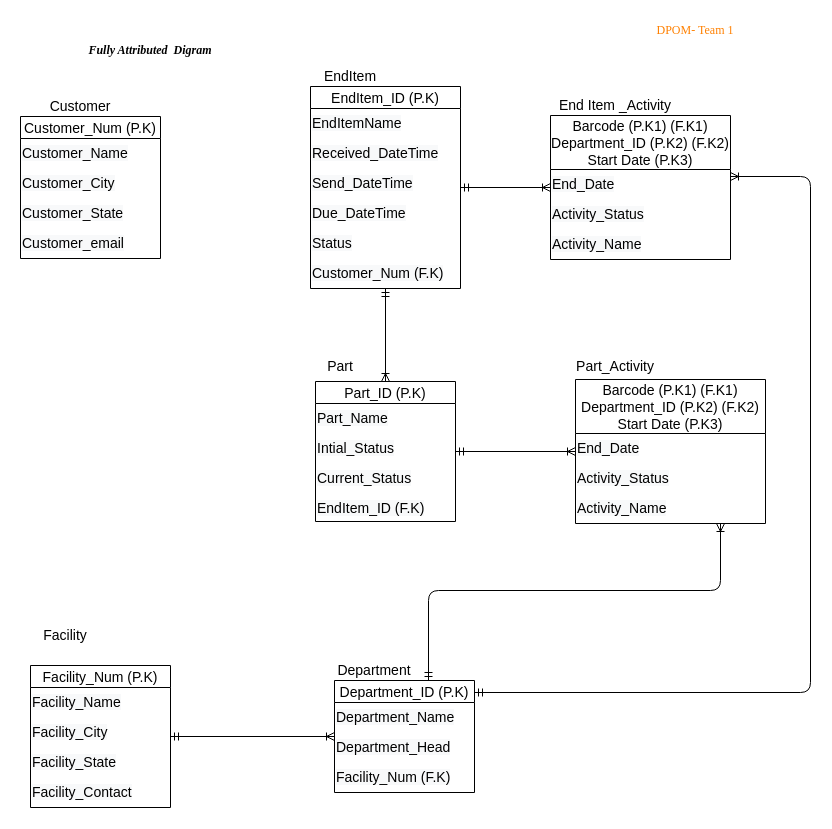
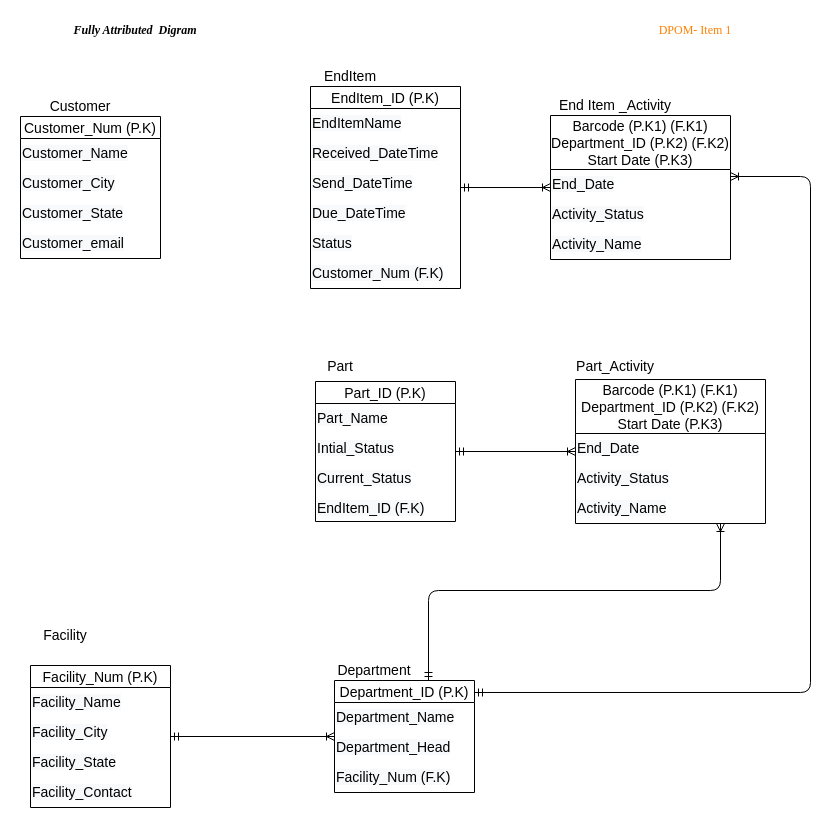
  <mxCell id="0" />
  <mxCell id="1" parent="0" />
  <mxCell id="2" value="&lt;span style=&quot;font-family: &amp;quot;helvetica&amp;quot; ; font-size: 14px&quot;&gt;Customer&lt;/span&gt;" style="text;html=1;strokeColor=none;fillColor=none;align=center;verticalAlign=middle;whiteSpace=wrap;rounded=0;fontFamily=Georgia;fontColor=#000000;" parent="1" vertex="1"><mxGeometry x="40" y="96" width="80" height="20" as="geometry" /></mxCell>
  <mxCell id="3" value="&lt;span style=&quot;font-family: &amp;#34;helvetica&amp;#34; ; font-size: 14px&quot;&gt;Facility&lt;/span&gt;" style="text;html=1;strokeColor=none;fillColor=none;align=center;verticalAlign=middle;whiteSpace=wrap;rounded=0;fontFamily=Georgia;fontColor=#000000;" parent="1" vertex="1"><mxGeometry x="25" y="625" width="80" height="20" as="geometry" /></mxCell>
  <mxCell id="4" value="&lt;span style=&quot;font-family: &amp;#34;helvetica&amp;#34; ; font-size: 14px&quot;&gt;End Item _Activity&lt;/span&gt;" style="text;html=1;strokeColor=none;fillColor=none;align=center;verticalAlign=middle;whiteSpace=wrap;rounded=0;fontFamily=Georgia;fontColor=#000000;" parent="1" vertex="1"><mxGeometry x="550" y="95" width="130" height="20" as="geometry" /></mxCell>
  <mxCell id="5" value="&lt;span style=&quot;font-family: &amp;#34;helvetica&amp;#34; ; font-size: 14px&quot;&gt;EndItem&lt;/span&gt;" style="text;html=1;strokeColor=none;fillColor=none;align=center;verticalAlign=middle;whiteSpace=wrap;rounded=0;fontFamily=Georgia;fontColor=#000000;" parent="1" vertex="1"><mxGeometry x="310" y="66" width="80" height="20" as="geometry" /></mxCell>
  <mxCell id="6" value="&lt;span style=&quot;font-family: &amp;#34;helvetica&amp;#34; ; font-size: 14px&quot;&gt;Department&lt;/span&gt;" style="text;html=1;strokeColor=none;fillColor=none;align=center;verticalAlign=middle;whiteSpace=wrap;rounded=0;fontFamily=Georgia;fontColor=#000000;" parent="1" vertex="1"><mxGeometry x="334" y="660" width="80" height="20" as="geometry" /></mxCell>
  <mxCell id="7" value="" style="fontSize=12;html=1;endArrow=ERoneToMany;startArrow=ERmandOne;" parent="1" source="17" target="45" edge="1"><mxGeometry width="100" height="100" relative="1" as="geometry"><mxPoint x="505" y="312" as="sourcePoint" /><mxPoint x="660" y="312" as="targetPoint" /></mxGeometry></mxCell>
  <mxCell id="8" style="edgeStyle=none;rounded=0;orthogonalLoop=1;jettySize=auto;html=1;exitX=0.75;exitY=0;exitDx=0;exitDy=0;fontFamily=Georgia;fontColor=#000000;" parent="1" source="45" target="45" edge="1"><mxGeometry relative="1" as="geometry" /></mxCell>
- <mxCell id="9" value="" style="fontSize=12;html=1;endArrow=ERoneToMany;startArrow=ERmandOne;" parent="1" source="17" target="49" edge="1"><mxGeometry width="100" height="100" relative="1" as="geometry"><mxPoint x="390" y="342" as="sourcePoint" /><mxPoint x="390" y="480" as="targetPoint" /></mxGeometry></mxCell>
  <mxCell id="10" value="&lt;span style=&quot;font-family: &amp;#34;helvetica&amp;#34; ; font-size: 14px&quot;&gt;Part_Activity&lt;/span&gt;" style="text;html=1;strokeColor=none;fillColor=none;align=center;verticalAlign=middle;whiteSpace=wrap;rounded=0;fontFamily=Georgia;fontColor=#000000;" parent="1" vertex="1"><mxGeometry x="575" y="356" width="80" height="20" as="geometry" /></mxCell>
  <mxCell id="11" value="" style="fontSize=12;html=1;endArrow=ERoneToMany;startArrow=ERmandOne;" parent="1" source="49" target="29" edge="1"><mxGeometry width="100" height="100" relative="1" as="geometry"><mxPoint x="460" y="505" as="sourcePoint" /><mxPoint x="620" y="509" as="targetPoint" /></mxGeometry></mxCell>
  <mxCell id="12" value="" style="fontSize=12;html=1;endArrow=ERoneToMany;startArrow=ERmandOne;" parent="1" source="40" target="36" edge="1"><mxGeometry width="100" height="100" relative="1" as="geometry"><mxPoint x="180" y="690" as="sourcePoint" /><mxPoint x="334" y="690" as="targetPoint" /></mxGeometry></mxCell>
  <mxCell id="13" value="" style="edgeStyle=orthogonalEdgeStyle;fontSize=12;html=1;endArrow=ERoneToMany;startArrow=ERmandOne;" parent="1" source="36" target="45" edge="1"><mxGeometry width="100" height="100" relative="1" as="geometry"><mxPoint x="530" y="770" as="sourcePoint" /><mxPoint x="870" y="310" as="targetPoint" /><Array as="points"><mxPoint x="810" y="692" /><mxPoint x="810" y="176" /></Array></mxGeometry></mxCell>
  <mxCell id="14" value="" style="fontSize=12;html=1;endArrow=ERoneToMany;startArrow=ERmandOne;edgeStyle=orthogonalEdgeStyle;" parent="1" source="36" target="29" edge="1"><mxGeometry width="100" height="100" relative="1" as="geometry"><mxPoint x="514" y="610" as="sourcePoint" /><mxPoint x="720" y="560" as="targetPoint" /><Array as="points"><mxPoint x="428" y="590" /><mxPoint x="720" y="590" /></Array></mxGeometry></mxCell>
  <mxCell id="15" style="edgeStyle=none;rounded=0;orthogonalLoop=1;jettySize=auto;html=1;exitX=1;exitY=0.5;exitDx=0;exitDy=0;fontFamily=Georgia;fontColor=#000000;" parent="1" source="45" target="45" edge="1"><mxGeometry relative="1" as="geometry" /></mxCell>
  <mxCell id="16" style="edgeStyle=none;rounded=0;orthogonalLoop=1;jettySize=auto;html=1;exitX=0;exitY=0.5;exitDx=0;exitDy=0;fontFamily=Georgia;fontColor=#000000;" parent="1" source="29" target="29" edge="1"><mxGeometry relative="1" as="geometry" /></mxCell>
  <mxCell id="17" value="EndItem_ID (P.K)" style="swimlane;fontStyle=0;childLayout=stackLayout;horizontal=1;startSize=22;horizontalStack=0;resizeParent=1;resizeParentMax=0;resizeLast=0;collapsible=1;marginBottom=0;align=center;fontSize=14;" parent="1" vertex="1"><mxGeometry x="310" y="86" width="150" height="202" as="geometry" /></mxCell>
  <mxCell id="18" value="&lt;span style=&quot;font-family: &amp;#34;helvetica&amp;#34; ; font-size: 14px ; font-style: normal ; font-weight: 400 ; letter-spacing: normal ; text-align: center ; text-indent: 0px ; text-transform: none ; word-spacing: 0px ; background-color: rgb(248 , 249 , 250) ; float: none ; display: inline&quot;&gt;EndItemName&lt;/span&gt;" style="text;whiteSpace=wrap;html=1;fontFamily=Georgia;fontColor=#000000;" parent="17" vertex="1"><mxGeometry y="22" width="150" height="30" as="geometry" /></mxCell>
  <mxCell id="19" value="&lt;span style=&quot;font-family: &amp;#34;helvetica&amp;#34; ; font-size: 14px ; font-style: normal ; font-weight: 400 ; letter-spacing: normal ; text-align: center ; text-indent: 0px ; text-transform: none ; word-spacing: 0px ; background-color: rgb(248 , 249 , 250) ; float: none ; display: inline&quot;&gt;Received_DateTime&lt;/span&gt;" style="text;whiteSpace=wrap;html=1;" parent="17" vertex="1"><mxGeometry y="52" width="150" height="30" as="geometry" /></mxCell>
  <mxCell id="20" value="&lt;span style=&quot;font-family: &amp;#34;helvetica&amp;#34; ; font-size: 14px ; font-style: normal ; font-weight: 400 ; letter-spacing: normal ; text-align: center ; text-indent: 0px ; text-transform: none ; word-spacing: 0px ; background-color: rgb(248 , 249 , 250) ; float: none ; display: inline&quot;&gt;Send_DateTime&lt;/span&gt;" style="text;whiteSpace=wrap;html=1;" parent="17" vertex="1"><mxGeometry y="82" width="150" height="30" as="geometry" /></mxCell>
  <mxCell id="21" value="&lt;span style=&quot;font-family: &amp;#34;helvetica&amp;#34; ; font-size: 14px ; font-style: normal ; font-weight: 400 ; letter-spacing: normal ; text-align: center ; text-indent: 0px ; text-transform: none ; word-spacing: 0px ; background-color: rgb(248 , 249 , 250) ; float: none ; display: inline&quot;&gt;Due_DateTime&lt;/span&gt;" style="text;whiteSpace=wrap;html=1;" parent="17" vertex="1"><mxGeometry y="112" width="150" height="30" as="geometry" /></mxCell>
  <mxCell id="22" value="&lt;span style=&quot;font-family: &amp;#34;helvetica&amp;#34; ; font-size: 14px ; font-style: normal ; font-weight: 400 ; letter-spacing: normal ; text-align: center ; text-indent: 0px ; text-transform: none ; word-spacing: 0px ; background-color: rgb(248 , 249 , 250) ; float: none ; display: inline&quot;&gt;Status&lt;/span&gt;" style="text;whiteSpace=wrap;html=1;" parent="17" vertex="1"><mxGeometry y="142" width="150" height="30" as="geometry" /></mxCell>
  <mxCell id="23" value="&lt;span style=&quot;font-family: &amp;#34;helvetica&amp;#34; ; font-size: 14px ; font-style: normal ; font-weight: 400 ; letter-spacing: normal ; text-align: center ; text-indent: 0px ; text-transform: none ; word-spacing: 0px ; background-color: rgb(248 , 249 , 250) ; float: none ; display: inline&quot;&gt;Customer_Num (F.K)&lt;/span&gt;" style="text;whiteSpace=wrap;html=1;" parent="17" vertex="1"><mxGeometry y="172" width="150" height="30" as="geometry" /></mxCell>
  <mxCell id="24" value="Customer_Num (P.K)" style="swimlane;fontStyle=0;childLayout=stackLayout;horizontal=1;startSize=22;horizontalStack=0;resizeParent=1;resizeParentMax=0;resizeLast=0;collapsible=1;marginBottom=0;align=center;fontSize=14;" parent="1" vertex="1"><mxGeometry x="20" y="116" width="140" height="142" as="geometry" /></mxCell>
  <mxCell id="25" value="&lt;span style=&quot;font-family: &amp;#34;helvetica&amp;#34; ; font-size: 14px ; font-style: normal ; font-weight: 400 ; letter-spacing: normal ; text-align: center ; text-indent: 0px ; text-transform: none ; word-spacing: 0px ; background-color: rgb(248 , 249 , 250) ; float: none ; display: inline&quot;&gt;Customer_Name&lt;/span&gt;" style="text;whiteSpace=wrap;html=1;" parent="24" vertex="1"><mxGeometry y="22" width="140" height="30" as="geometry" /></mxCell>
  <mxCell id="26" value="&lt;span style=&quot;font-family: &amp;#34;helvetica&amp;#34; ; font-size: 14px ; font-style: normal ; font-weight: 400 ; letter-spacing: normal ; text-align: center ; text-indent: 0px ; text-transform: none ; word-spacing: 0px ; background-color: rgb(248 , 249 , 250) ; float: none ; display: inline&quot;&gt;Customer_City&lt;/span&gt;" style="text;whiteSpace=wrap;html=1;" parent="24" vertex="1"><mxGeometry y="52" width="140" height="30" as="geometry" /></mxCell>
  <mxCell id="27" value="&lt;span style=&quot;font-family: &amp;#34;helvetica&amp;#34; ; font-size: 14px ; font-style: normal ; font-weight: 400 ; letter-spacing: normal ; text-align: center ; text-indent: 0px ; text-transform: none ; word-spacing: 0px ; background-color: rgb(248 , 249 , 250) ; float: none ; display: inline&quot;&gt;Customer_State&lt;/span&gt;" style="text;whiteSpace=wrap;html=1;" parent="24" vertex="1"><mxGeometry y="82" width="140" height="30" as="geometry" /></mxCell>
  <mxCell id="28" value="&lt;span style=&quot;font-family: &amp;#34;helvetica&amp;#34; ; font-size: 14px ; font-style: normal ; font-weight: 400 ; letter-spacing: normal ; text-align: center ; text-indent: 0px ; text-transform: none ; word-spacing: 0px ; background-color: rgb(248 , 249 , 250) ; float: none ; display: inline&quot;&gt;Customer_email&lt;/span&gt;" style="text;whiteSpace=wrap;html=1;" parent="24" vertex="1"><mxGeometry y="112" width="140" height="30" as="geometry" /></mxCell>
  <mxCell id="29" value="Barcode (P.K1) (F.K1)&#10;Department_ID (P.K2) (F.K2)&#10;Start Date (P.K3)" style="swimlane;fontStyle=0;childLayout=stackLayout;horizontal=1;startSize=54;horizontalStack=0;resizeParent=1;resizeParentMax=0;resizeLast=0;collapsible=1;marginBottom=0;align=center;fontSize=14;" parent="1" vertex="1"><mxGeometry x="575" y="379" width="190" height="144" as="geometry" /></mxCell>
  <mxCell id="30" value="&lt;span style=&quot;font-family: &amp;#34;helvetica&amp;#34; ; font-size: 14px ; font-style: normal ; font-weight: 400 ; letter-spacing: normal ; text-align: center ; text-indent: 0px ; text-transform: none ; word-spacing: 0px ; background-color: rgb(248 , 249 , 250) ; float: none ; display: inline&quot;&gt;End_Date&lt;/span&gt;" style="text;whiteSpace=wrap;html=1;" parent="29" vertex="1"><mxGeometry y="54" width="190" height="30" as="geometry" /></mxCell>
  <mxCell id="31" value="&lt;span style=&quot;font-family: &amp;#34;helvetica&amp;#34; ; font-size: 14px ; font-style: normal ; font-weight: 400 ; letter-spacing: normal ; text-align: center ; text-indent: 0px ; text-transform: none ; word-spacing: 0px ; background-color: rgb(248 , 249 , 250) ; float: none ; display: inline&quot;&gt;Activity_Status&lt;/span&gt;" style="text;whiteSpace=wrap;html=1;" parent="29" vertex="1"><mxGeometry y="84" width="190" height="30" as="geometry" /></mxCell>
  <mxCell id="32" value="&lt;span style=&quot;font-family: &amp;#34;helvetica&amp;#34; ; font-size: 14px ; font-style: normal ; font-weight: 400 ; letter-spacing: normal ; text-align: center ; text-indent: 0px ; text-transform: none ; word-spacing: 0px ; background-color: rgb(248 , 249 , 250) ; float: none ; display: inline&quot;&gt;Activity_Name&lt;/span&gt;" style="text;whiteSpace=wrap;html=1;" parent="29" vertex="1"><mxGeometry y="114" width="190" height="30" as="geometry" /></mxCell>
  <mxCell id="33" value="&lt;span style=&quot;font-family: &amp;#34;helvetica&amp;#34; ; font-size: 14px&quot;&gt;Part&lt;/span&gt;" style="text;html=1;strokeColor=none;fillColor=none;align=center;verticalAlign=middle;whiteSpace=wrap;rounded=0;fontFamily=Georgia;fontColor=#000000;" parent="1" vertex="1"><mxGeometry x="300" y="356" width="80" height="20" as="geometry" /></mxCell>
- <mxCell id="34" value="Fully Attributed&amp;nbsp; Digram" style="text;html=1;strokeColor=none;fillColor=none;align=center;verticalAlign=middle;whiteSpace=wrap;rounded=0;fontFamily=Georgia;fontStyle=3" parent="1" vertex="1"><mxGeometry x="35" y="40" width="230" height="20" as="geometry" /></mxCell>
- <mxCell id="35" value="DPOM- Team 1" style="text;html=1;strokeColor=none;fillColor=none;align=center;verticalAlign=middle;whiteSpace=wrap;rounded=0;fontColor=#FF8000;fontFamily=Georgia;" parent="1" vertex="1"><mxGeometry x="580" y="20" width="230" height="20" as="geometry" /></mxCell>
+ <mxCell id="34" value="Fully Attributed&amp;nbsp; Digram" style="text;html=1;strokeColor=none;fillColor=none;align=center;verticalAlign=middle;whiteSpace=wrap;rounded=0;fontFamily=Georgia;fontStyle=3" parent="1" vertex="1"><mxGeometry x="20" y="20" width="230" height="20" as="geometry" /></mxCell>
+ <mxCell id="35" value="DPOM- Item 1" style="text;html=1;strokeColor=none;fillColor=none;align=center;verticalAlign=middle;whiteSpace=wrap;rounded=0;fontColor=#FF8000;fontFamily=Georgia;" parent="1" vertex="1"><mxGeometry x="580" y="20" width="230" height="20" as="geometry" /></mxCell>
  <mxCell id="36" value="Department_ID (P.K)" style="swimlane;fontStyle=0;childLayout=stackLayout;horizontal=1;startSize=22;horizontalStack=0;resizeParent=1;resizeParentMax=0;resizeLast=0;collapsible=1;marginBottom=0;align=center;fontSize=14;" parent="1" vertex="1"><mxGeometry x="334" y="680" width="140" height="112" as="geometry" /></mxCell>
  <mxCell id="37" value="&lt;span style=&quot;font-family: &amp;#34;helvetica&amp;#34; ; font-size: 14px ; font-style: normal ; font-weight: 400 ; letter-spacing: normal ; text-align: center ; text-indent: 0px ; text-transform: none ; word-spacing: 0px ; background-color: rgb(248 , 249 , 250) ; float: none ; display: inline&quot;&gt;Department_Name&lt;/span&gt;" style="text;whiteSpace=wrap;html=1;" parent="36" vertex="1"><mxGeometry y="22" width="140" height="30" as="geometry" /></mxCell>
  <mxCell id="38" value="&lt;span style=&quot;font-family: &amp;#34;helvetica&amp;#34; ; font-size: 14px ; font-style: normal ; font-weight: 400 ; letter-spacing: normal ; text-align: center ; text-indent: 0px ; text-transform: none ; word-spacing: 0px ; background-color: rgb(248 , 249 , 250) ; float: none ; display: inline&quot;&gt;Department_Head&lt;/span&gt;" style="text;whiteSpace=wrap;html=1;" parent="36" vertex="1"><mxGeometry y="52" width="140" height="30" as="geometry" /></mxCell>
  <mxCell id="39" value="&lt;span style=&quot;font-family: &amp;#34;helvetica&amp;#34; ; font-size: 14px ; font-style: normal ; font-weight: 400 ; letter-spacing: normal ; text-align: center ; text-indent: 0px ; text-transform: none ; word-spacing: 0px ; background-color: rgb(248 , 249 , 250) ; float: none ; display: inline&quot;&gt;Facility_Num (F.K)&lt;/span&gt;" style="text;whiteSpace=wrap;html=1;fontFamily=Georgia;fontColor=#000000;" parent="36" vertex="1"><mxGeometry y="82" width="140" height="30" as="geometry" /></mxCell>
  <mxCell id="40" value="Facility_Num (P.K)" style="swimlane;fontStyle=0;childLayout=stackLayout;horizontal=1;startSize=22;horizontalStack=0;resizeParent=1;resizeParentMax=0;resizeLast=0;collapsible=1;marginBottom=0;align=center;fontSize=14;" parent="1" vertex="1"><mxGeometry x="30" y="665" width="140" height="142" as="geometry" /></mxCell>
  <mxCell id="41" value="&lt;!--StartFragment--&gt;&lt;span style=&quot;font-family: helvetica; font-size: 14px; font-style: normal; font-variant-ligatures: normal; font-variant-caps: normal; font-weight: 400; letter-spacing: normal; orphans: 2; text-align: center; text-indent: 0px; text-transform: none; widows: 2; word-spacing: 0px; -webkit-text-stroke-width: 0px; background-color: rgb(248, 249, 250); text-decoration-style: initial; text-decoration-color: initial; float: none; display: inline !important;&quot;&gt;Facility_Name&lt;/span&gt;&lt;!--EndFragment--&gt;" style="text;whiteSpace=wrap;html=1;" parent="40" vertex="1"><mxGeometry y="22" width="140" height="30" as="geometry" /></mxCell>
  <mxCell id="42" value="&lt;span style=&quot;font-family: &amp;#34;helvetica&amp;#34; ; font-size: 14px ; font-style: normal ; font-weight: 400 ; letter-spacing: normal ; text-align: center ; text-indent: 0px ; text-transform: none ; word-spacing: 0px ; background-color: rgb(248 , 249 , 250) ; float: none ; display: inline&quot;&gt;Facility_City&lt;/span&gt;" style="text;whiteSpace=wrap;html=1;" parent="40" vertex="1"><mxGeometry y="52" width="140" height="30" as="geometry" /></mxCell>
  <mxCell id="43" value="&lt;span style=&quot;font-family: &amp;#34;helvetica&amp;#34; ; font-size: 14px ; font-style: normal ; font-weight: 400 ; letter-spacing: normal ; text-align: center ; text-indent: 0px ; text-transform: none ; word-spacing: 0px ; background-color: rgb(248 , 249 , 250) ; float: none ; display: inline&quot;&gt;Facility_State&lt;/span&gt;" style="text;whiteSpace=wrap;html=1;" parent="40" vertex="1"><mxGeometry y="82" width="140" height="30" as="geometry" /></mxCell>
  <mxCell id="44" value="&lt;span style=&quot;font-family: &amp;#34;helvetica&amp;#34; ; font-size: 14px ; font-style: normal ; font-weight: 400 ; letter-spacing: normal ; text-align: center ; text-indent: 0px ; text-transform: none ; word-spacing: 0px ; background-color: rgb(248 , 249 , 250) ; float: none ; display: inline&quot;&gt;Facility_Contact&lt;/span&gt;" style="text;whiteSpace=wrap;html=1;" parent="40" vertex="1"><mxGeometry y="112" width="140" height="30" as="geometry" /></mxCell>
  <mxCell id="45" value="Barcode (P.K1) (F.K1)&#10;Department_ID (P.K2) (F.K2)&#10;Start Date (P.K3)" style="swimlane;fontStyle=0;childLayout=stackLayout;horizontal=1;startSize=54;horizontalStack=0;resizeParent=1;resizeParentMax=0;resizeLast=0;collapsible=1;marginBottom=0;align=center;fontSize=14;" parent="1" vertex="1"><mxGeometry x="550" y="115" width="180" height="144" as="geometry" /></mxCell>
  <mxCell id="46" value="&lt;span style=&quot;font-family: &amp;#34;helvetica&amp;#34; ; font-size: 14px ; font-style: normal ; font-weight: 400 ; letter-spacing: normal ; text-align: center ; text-indent: 0px ; text-transform: none ; word-spacing: 0px ; background-color: rgb(248 , 249 , 250) ; float: none ; display: inline&quot;&gt;End_Date&lt;/span&gt;" style="text;whiteSpace=wrap;html=1;" parent="45" vertex="1"><mxGeometry y="54" width="180" height="30" as="geometry" /></mxCell>
  <mxCell id="47" value="&lt;span style=&quot;font-family: &amp;#34;helvetica&amp;#34; ; font-size: 14px ; font-style: normal ; font-weight: 400 ; letter-spacing: normal ; text-align: center ; text-indent: 0px ; text-transform: none ; word-spacing: 0px ; background-color: rgb(248 , 249 , 250) ; float: none ; display: inline&quot;&gt;Activity_Status&lt;/span&gt;" style="text;whiteSpace=wrap;html=1;" parent="45" vertex="1"><mxGeometry y="84" width="180" height="30" as="geometry" /></mxCell>
  <mxCell id="48" value="&lt;span style=&quot;font-family: &amp;#34;helvetica&amp;#34; ; font-size: 14px ; font-style: normal ; font-weight: 400 ; letter-spacing: normal ; text-align: center ; text-indent: 0px ; text-transform: none ; word-spacing: 0px ; background-color: rgb(248 , 249 , 250) ; float: none ; display: inline&quot;&gt;Activity_Name&lt;/span&gt;" style="text;whiteSpace=wrap;html=1;" parent="45" vertex="1"><mxGeometry y="114" width="180" height="30" as="geometry" /></mxCell>
  <mxCell id="49" value="Part_ID (P.K)" style="swimlane;fontStyle=0;childLayout=stackLayout;horizontal=1;startSize=22;horizontalStack=0;resizeParent=1;resizeParentMax=0;resizeLast=0;collapsible=1;marginBottom=0;align=center;fontSize=14;" parent="1" vertex="1"><mxGeometry x="315" y="381" width="140" height="140" as="geometry" /></mxCell>
  <mxCell id="50" value="&lt;span style=&quot;font-family: &amp;#34;helvetica&amp;#34; ; font-size: 14px ; font-style: normal ; font-weight: 400 ; letter-spacing: normal ; text-align: center ; text-indent: 0px ; text-transform: none ; word-spacing: 0px ; background-color: rgb(248 , 249 , 250) ; float: none ; display: inline&quot;&gt;Part_Name&lt;/span&gt;" style="text;whiteSpace=wrap;html=1;" parent="49" vertex="1"><mxGeometry y="22" width="140" height="30" as="geometry" /></mxCell>
  <mxCell id="51" value="&lt;span style=&quot;font-family: &amp;#34;helvetica&amp;#34; ; font-size: 14px ; font-style: normal ; font-weight: 400 ; letter-spacing: normal ; text-align: center ; text-indent: 0px ; text-transform: none ; word-spacing: 0px ; background-color: rgb(248 , 249 , 250) ; float: none ; display: inline&quot;&gt;Intial_Status&lt;br&gt;&lt;br&gt;&lt;/span&gt;" style="text;whiteSpace=wrap;html=1;" parent="49" vertex="1"><mxGeometry y="52" width="140" height="30" as="geometry" /></mxCell>
  <mxCell id="52" value="&lt;span style=&quot;font-family: &amp;#34;helvetica&amp;#34; ; font-size: 14px ; font-style: normal ; font-weight: 400 ; letter-spacing: normal ; text-align: center ; text-indent: 0px ; text-transform: none ; word-spacing: 0px ; background-color: rgb(248 , 249 , 250) ; float: none ; display: inline&quot;&gt;Current_Status&lt;br&gt;&lt;/span&gt;" style="text;whiteSpace=wrap;html=1;" parent="49" vertex="1"><mxGeometry y="82" width="140" height="30" as="geometry" /></mxCell>
  <mxCell id="53" value="&lt;span style=&quot;font-family: &amp;#34;helvetica&amp;#34; ; font-size: 14px ; font-style: normal ; font-weight: 400 ; letter-spacing: normal ; text-align: center ; text-indent: 0px ; text-transform: none ; word-spacing: 0px ; background-color: rgb(248 , 249 , 250) ; float: none ; display: inline&quot;&gt;EndItem_ID (F.K)&lt;/span&gt;" style="text;whiteSpace=wrap;html=1;fontFamily=Georgia;fontColor=#000000;" parent="49" vertex="1"><mxGeometry y="112" width="140" height="28" as="geometry" /></mxCell>
